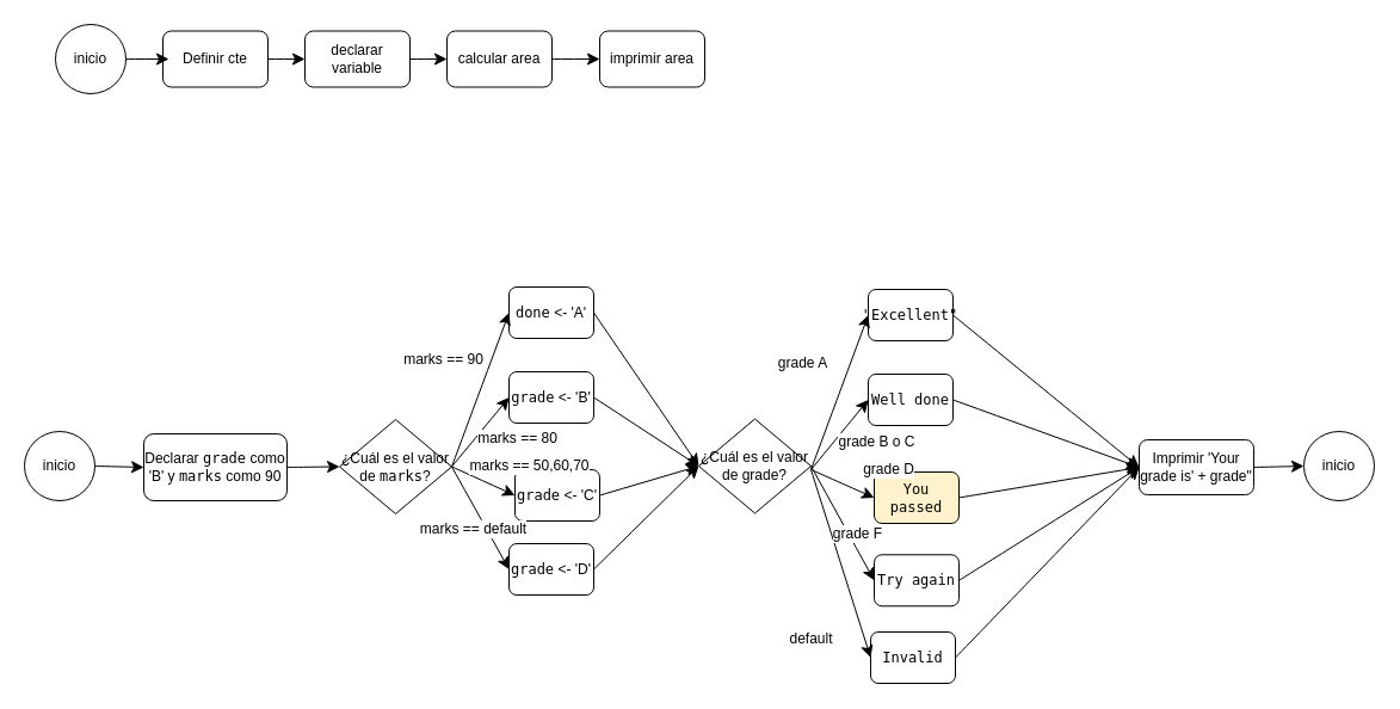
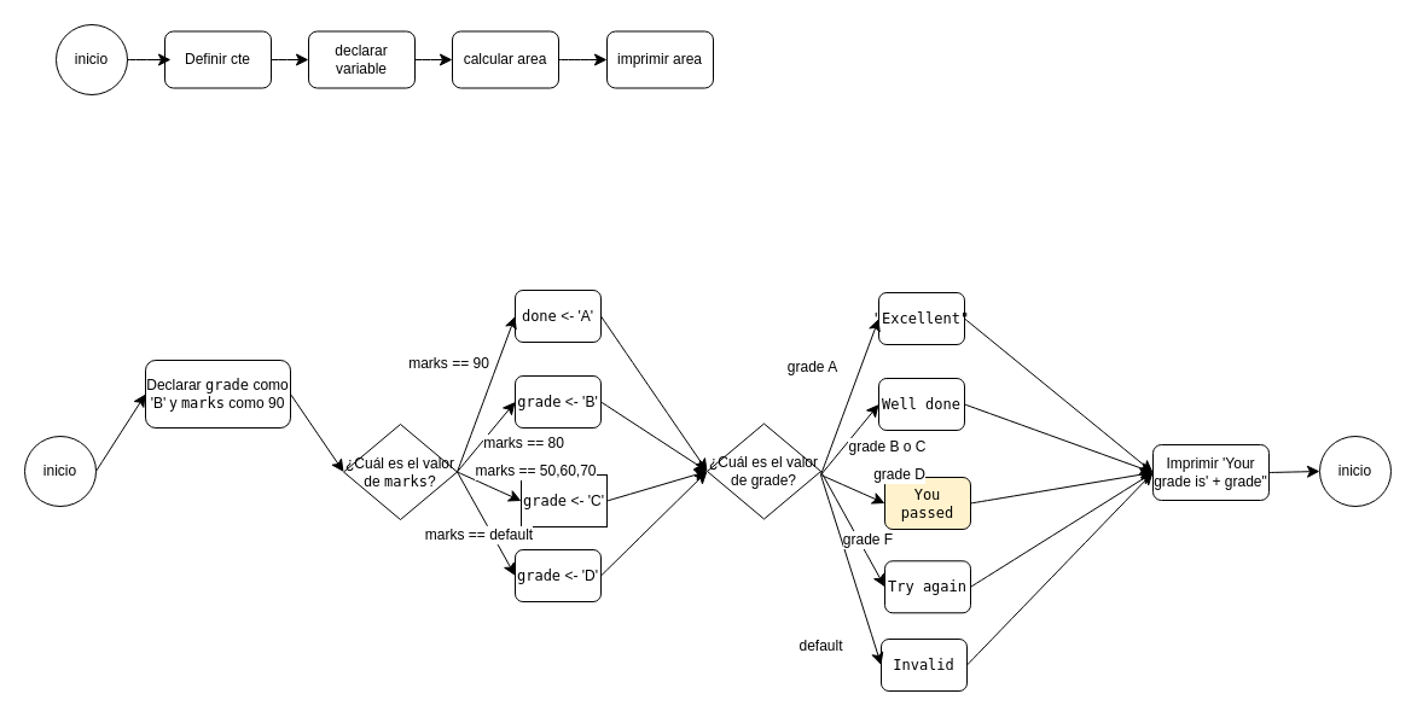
  <mxCell id="0" />
  <mxCell id="1" parent="0" />
  <mxCell id="2" value="inicio" style="ellipse;whiteSpace=wrap;html=1;" vertex="1" parent="1"><mxGeometry x="46" y="20" width="59" height="58" as="geometry" /></mxCell>
  <mxCell id="3" value="&lt;div&gt;Definir cte&lt;/div&gt;" style="rounded=1;whiteSpace=wrap;html=1;" vertex="1" parent="1"><mxGeometry x="136" y="25.5" width="88" height="47" as="geometry" /></mxCell>
  <mxCell id="4" value="declarar variable" style="rounded=1;whiteSpace=wrap;html=1;" vertex="1" parent="1"><mxGeometry x="255" y="25.5" width="88" height="47" as="geometry" /></mxCell>
  <mxCell id="5" value="calcular area" style="rounded=1;whiteSpace=wrap;html=1;" vertex="1" parent="1"><mxGeometry x="374" y="25.5" width="88" height="47" as="geometry" /></mxCell>
  <mxCell id="6" value="&lt;div&gt;imprimir area&lt;/div&gt;" style="rounded=1;whiteSpace=wrap;html=1;" vertex="1" parent="1"><mxGeometry x="502" y="25.5" width="88" height="47" as="geometry" /></mxCell>
  <mxCell id="7" value="" style="endArrow=classic;html=1;rounded=0;fontSize=12;startSize=8;endSize=8;curved=1;exitX=1;exitY=0.5;exitDx=0;exitDy=0;" edge="1" parent="1" source="2"><mxGeometry width="50" height="50" relative="1" as="geometry"><mxPoint x="360" y="104" as="sourcePoint" /><mxPoint x="141" y="49" as="targetPoint" /></mxGeometry></mxCell>
  <mxCell id="8" value="" style="endArrow=classic;html=1;rounded=0;fontSize=12;startSize=8;endSize=8;curved=1;exitX=1;exitY=0.5;exitDx=0;exitDy=0;entryX=0;entryY=0.5;entryDx=0;entryDy=0;" edge="1" parent="1" source="3" target="4"><mxGeometry width="50" height="50" relative="1" as="geometry"><mxPoint x="360" y="104" as="sourcePoint" /><mxPoint x="410" y="54" as="targetPoint" /></mxGeometry></mxCell>
  <mxCell id="9" value="" style="endArrow=classic;html=1;rounded=0;fontSize=12;startSize=8;endSize=8;curved=1;exitX=1;exitY=0.5;exitDx=0;exitDy=0;" edge="1" parent="1" source="4"><mxGeometry width="50" height="50" relative="1" as="geometry"><mxPoint x="360" y="104" as="sourcePoint" /><mxPoint x="374" y="49" as="targetPoint" /></mxGeometry></mxCell>
  <mxCell id="10" value="" style="endArrow=classic;html=1;rounded=0;fontSize=12;startSize=8;endSize=8;curved=1;entryX=0;entryY=0.5;entryDx=0;entryDy=0;exitX=1;exitY=0.5;exitDx=0;exitDy=0;" edge="1" parent="1" source="5" target="6"><mxGeometry width="50" height="50" relative="1" as="geometry"><mxPoint x="360" y="104" as="sourcePoint" /><mxPoint x="410" y="54" as="targetPoint" /></mxGeometry></mxCell>
  <mxCell id="11" value="inicio" style="ellipse;whiteSpace=wrap;html=1;" vertex="1" parent="1"><mxGeometry x="20" y="361" width="59" height="58" as="geometry" /></mxCell>
- <mxCell id="12" value="Declarar &lt;code&gt;grade&lt;/code&gt; como 'B' y &lt;code&gt;marks&lt;/code&gt; como 90" style="rounded=1;whiteSpace=wrap;html=1;" vertex="1" parent="1"><mxGeometry x="120" y="363" width="120" height="56" as="geometry" /></mxCell>
+ <mxCell id="12" value="Declarar &lt;code&gt;grade&lt;/code&gt; como 'B' y &lt;code&gt;marks&lt;/code&gt; como 90" style="rounded=1;whiteSpace=wrap;html=1;" vertex="1" parent="1"><mxGeometry x="120" y="298" width="120" height="56" as="geometry" /></mxCell>
  <mxCell id="13" value="" style="endArrow=classic;html=1;rounded=0;fontSize=12;startSize=8;endSize=8;curved=1;exitX=1;exitY=0.5;exitDx=0;exitDy=0;entryX=0;entryY=0.5;entryDx=0;entryDy=0;" edge="1" parent="1" source="11" target="12"><mxGeometry width="50" height="50" relative="1" as="geometry"><mxPoint x="360" y="374" as="sourcePoint" /><mxPoint x="410" y="324" as="targetPoint" /></mxGeometry></mxCell>
  <mxCell id="14" value="¿Cuál es el valor de &lt;code&gt;marks&lt;/code&gt;?" style="rhombus;whiteSpace=wrap;html=1;" vertex="1" parent="1"><mxGeometry x="284" y="351" width="94" height="79" as="geometry" /></mxCell>
  <mxCell id="15" value="" style="endArrow=classic;html=1;rounded=0;fontSize=12;startSize=8;endSize=8;curved=1;exitX=1;exitY=0.5;exitDx=0;exitDy=0;entryX=0;entryY=0.5;entryDx=0;entryDy=0;" edge="1" parent="1" source="12" target="14"><mxGeometry width="50" height="50" relative="1" as="geometry"><mxPoint x="360" y="374" as="sourcePoint" /><mxPoint x="410" y="324" as="targetPoint" /></mxGeometry></mxCell>
  <mxCell id="16" value="&lt;code&gt;grade&lt;/code&gt; &amp;lt;- 'D'" style="rounded=1;whiteSpace=wrap;html=1;" vertex="1" parent="1"><mxGeometry x="426" y="455" width="71" height="43" as="geometry" /></mxCell>
- <mxCell id="17" value="&lt;code&gt;grade&lt;/code&gt; &amp;lt;- 'C'" style="rounded=1;whiteSpace=wrap;html=1;" vertex="1" parent="1"><mxGeometry x="431" y="393" width="71" height="43" as="geometry" /></mxCell>
+ <mxCell id="17" value="&lt;code&gt;grade&lt;/code&gt; &amp;lt;- 'C'" style="whiteSpace=wrap;html=1;rounded=0;" vertex="1" parent="1"><mxGeometry x="431" y="393" width="71" height="43" as="geometry" /></mxCell>
  <mxCell id="18" value="&lt;code&gt;grade&lt;/code&gt; &amp;lt;- 'B'" style="rounded=1;whiteSpace=wrap;html=1;" vertex="1" parent="1"><mxGeometry x="426" y="311" width="71" height="43" as="geometry" /></mxCell>
  <mxCell id="19" value="&lt;code&gt;done&lt;/code&gt; &amp;lt;- 'A'" style="rounded=1;whiteSpace=wrap;html=1;" vertex="1" parent="1"><mxGeometry x="426" y="240" width="71" height="43" as="geometry" /></mxCell>
  <mxCell id="20" value="¿Cuál es el valor de grade?" style="rhombus;whiteSpace=wrap;html=1;" vertex="1" parent="1"><mxGeometry x="585" y="350.5" width="94" height="79" as="geometry" /></mxCell>
  <mxCell id="21" value="" style="endArrow=classic;html=1;rounded=0;fontSize=12;startSize=8;endSize=8;curved=1;entryX=0;entryY=0.5;entryDx=0;entryDy=0;exitX=1;exitY=0.5;exitDx=0;exitDy=0;" edge="1" parent="1" source="14" target="19"><mxGeometry width="50" height="50" relative="1" as="geometry"><mxPoint x="368" y="374" as="sourcePoint" /><mxPoint x="418" y="324" as="targetPoint" /></mxGeometry></mxCell>
  <mxCell id="22" value="marks == 90" style="edgeLabel;html=1;align=center;verticalAlign=middle;resizable=0;points=[];fontSize=12;" vertex="1" connectable="0" parent="21"><mxGeometry x="-0.088" y="2" relative="1" as="geometry"><mxPoint x="-28" y="-30" as="offset" /></mxGeometry></mxCell>
  <mxCell id="23" value="" style="endArrow=classic;html=1;rounded=0;fontSize=12;startSize=8;endSize=8;curved=1;entryX=0;entryY=0.5;entryDx=0;entryDy=0;exitX=1;exitY=0.5;exitDx=0;exitDy=0;" edge="1" parent="1" source="14" target="18"><mxGeometry width="50" height="50" relative="1" as="geometry"><mxPoint x="368" y="374" as="sourcePoint" /><mxPoint x="418" y="324" as="targetPoint" /></mxGeometry></mxCell>
  <mxCell id="24" value="marks == 80" style="edgeLabel;html=1;align=center;verticalAlign=middle;resizable=0;points=[];fontSize=12;" vertex="1" connectable="0" parent="23"><mxGeometry x="-0.048" relative="1" as="geometry"><mxPoint x="32" y="4" as="offset" /></mxGeometry></mxCell>
  <mxCell id="25" value="" style="endArrow=classic;html=1;rounded=0;fontSize=12;startSize=8;endSize=8;curved=1;entryX=0;entryY=0.5;entryDx=0;entryDy=0;exitX=1;exitY=0.5;exitDx=0;exitDy=0;" edge="1" parent="1" source="14" target="17"><mxGeometry width="50" height="50" relative="1" as="geometry"><mxPoint x="368" y="374" as="sourcePoint" /><mxPoint x="418" y="324" as="targetPoint" /></mxGeometry></mxCell>
  <mxCell id="26" value="marks == 50,60,70" style="edgeLabel;html=1;align=center;verticalAlign=middle;resizable=0;points=[];fontSize=12;" vertex="1" connectable="0" parent="25"><mxGeometry x="-0.141" y="2" relative="1" as="geometry"><mxPoint x="41" y="-9" as="offset" /></mxGeometry></mxCell>
  <mxCell id="27" value="" style="endArrow=classic;html=1;rounded=0;fontSize=12;startSize=8;endSize=8;curved=1;entryX=0;entryY=0.5;entryDx=0;entryDy=0;exitX=1;exitY=0.5;exitDx=0;exitDy=0;" edge="1" parent="1" source="14" target="16"><mxGeometry width="50" height="50" relative="1" as="geometry"><mxPoint x="380" y="394" as="sourcePoint" /><mxPoint x="418" y="324" as="targetPoint" /></mxGeometry></mxCell>
  <mxCell id="28" value="marks == default" style="edgeLabel;html=1;align=center;verticalAlign=middle;resizable=0;points=[];fontSize=12;" vertex="1" connectable="0" parent="27"><mxGeometry x="0.19" y="-1" relative="1" as="geometry"><mxPoint x="-10" as="offset" /></mxGeometry></mxCell>
  <mxCell id="29" value="" style="endArrow=classic;html=1;rounded=0;fontSize=12;startSize=8;endSize=8;curved=1;entryX=0;entryY=0.5;entryDx=0;entryDy=0;exitX=1;exitY=0.5;exitDx=0;exitDy=0;" edge="1" parent="1" source="19" target="20"><mxGeometry width="50" height="50" relative="1" as="geometry"><mxPoint x="368" y="374" as="sourcePoint" /><mxPoint x="418" y="324" as="targetPoint" /></mxGeometry></mxCell>
  <mxCell id="30" value="" style="endArrow=classic;html=1;rounded=0;fontSize=12;startSize=8;endSize=8;curved=1;entryX=0;entryY=0.5;entryDx=0;entryDy=0;exitX=1;exitY=0.5;exitDx=0;exitDy=0;" edge="1" parent="1" source="18" target="20"><mxGeometry width="50" height="50" relative="1" as="geometry"><mxPoint x="368" y="374" as="sourcePoint" /><mxPoint x="418" y="324" as="targetPoint" /></mxGeometry></mxCell>
  <mxCell id="31" value="" style="endArrow=classic;html=1;rounded=0;fontSize=12;startSize=8;endSize=8;curved=1;entryX=0;entryY=0.5;entryDx=0;entryDy=0;exitX=1;exitY=0.5;exitDx=0;exitDy=0;" edge="1" parent="1" source="17" target="20"><mxGeometry width="50" height="50" relative="1" as="geometry"><mxPoint x="368" y="374" as="sourcePoint" /><mxPoint x="418" y="324" as="targetPoint" /></mxGeometry></mxCell>
  <mxCell id="32" value="" style="endArrow=classic;html=1;rounded=0;fontSize=12;startSize=8;endSize=8;curved=1;entryX=0;entryY=0.5;entryDx=0;entryDy=0;exitX=1;exitY=0.5;exitDx=0;exitDy=0;" edge="1" parent="1" source="16" target="20"><mxGeometry width="50" height="50" relative="1" as="geometry"><mxPoint x="368" y="374" as="sourcePoint" /><mxPoint x="418" y="324" as="targetPoint" /></mxGeometry></mxCell>
  <mxCell id="33" value="&lt;code&gt;Invalid&lt;/code&gt;" style="rounded=1;whiteSpace=wrap;html=1;" vertex="1" parent="1"><mxGeometry x="729" y="529" width="71" height="43" as="geometry" /></mxCell>
  <mxCell id="34" value="&lt;code&gt;You passed&lt;br&gt;&lt;/code&gt;" style="rounded=1;whiteSpace=wrap;html=1;fillColor=#fff2cc;" vertex="1" parent="1"><mxGeometry x="732" y="395" width="71" height="43" as="geometry" /></mxCell>
  <mxCell id="35" value="&lt;code&gt;Well done&lt;br&gt;&lt;/code&gt;" style="rounded=1;whiteSpace=wrap;html=1;" vertex="1" parent="1"><mxGeometry x="727" y="313" width="71" height="43" as="geometry" /></mxCell>
  <mxCell id="36" value="&lt;code&gt;&quot;Excellent&quot;&lt;/code&gt;" style="rounded=1;whiteSpace=wrap;html=1;" vertex="1" parent="1"><mxGeometry x="727" y="242" width="71" height="43" as="geometry" /></mxCell>
  <mxCell id="37" value="" style="endArrow=classic;html=1;rounded=0;fontSize=12;startSize=8;endSize=8;curved=1;entryX=0;entryY=0.5;entryDx=0;entryDy=0;exitX=1;exitY=0.5;exitDx=0;exitDy=0;" edge="1" parent="1" target="36"><mxGeometry width="50" height="50" relative="1" as="geometry"><mxPoint x="679" y="393" as="sourcePoint" /><mxPoint x="719" y="326" as="targetPoint" /></mxGeometry></mxCell>
  <mxCell id="38" value="grade A" style="edgeLabel;html=1;align=center;verticalAlign=middle;resizable=0;points=[];fontSize=12;" vertex="1" connectable="0" parent="37"><mxGeometry x="-0.088" y="2" relative="1" as="geometry"><mxPoint x="-28" y="-30" as="offset" /></mxGeometry></mxCell>
  <mxCell id="39" value="" style="endArrow=classic;html=1;rounded=0;fontSize=12;startSize=8;endSize=8;curved=1;entryX=0;entryY=0.5;entryDx=0;entryDy=0;exitX=1;exitY=0.5;exitDx=0;exitDy=0;" edge="1" parent="1" target="35"><mxGeometry width="50" height="50" relative="1" as="geometry"><mxPoint x="679" y="393" as="sourcePoint" /><mxPoint x="719" y="326" as="targetPoint" /></mxGeometry></mxCell>
  <mxCell id="40" value="grade B o C" style="edgeLabel;html=1;align=center;verticalAlign=middle;resizable=0;points=[];fontSize=12;" vertex="1" connectable="0" parent="39"><mxGeometry x="-0.048" relative="1" as="geometry"><mxPoint x="32" y="4" as="offset" /></mxGeometry></mxCell>
  <mxCell id="41" value="" style="endArrow=classic;html=1;rounded=0;fontSize=12;startSize=8;endSize=8;curved=1;entryX=0;entryY=0.5;entryDx=0;entryDy=0;exitX=1;exitY=0.5;exitDx=0;exitDy=0;" edge="1" parent="1" target="34"><mxGeometry width="50" height="50" relative="1" as="geometry"><mxPoint x="679" y="393" as="sourcePoint" /><mxPoint x="719" y="326" as="targetPoint" /></mxGeometry></mxCell>
  <mxCell id="42" value="grade D" style="edgeLabel;html=1;align=center;verticalAlign=middle;resizable=0;points=[];fontSize=12;" vertex="1" connectable="0" parent="41"><mxGeometry x="-0.141" y="2" relative="1" as="geometry"><mxPoint x="41" y="-9" as="offset" /></mxGeometry></mxCell>
  <mxCell id="43" value="" style="endArrow=classic;html=1;rounded=0;fontSize=12;startSize=8;endSize=8;curved=1;entryX=0;entryY=0.5;entryDx=0;entryDy=0;exitX=1;exitY=0.5;exitDx=0;exitDy=0;" edge="1" parent="1" target="33"><mxGeometry width="50" height="50" relative="1" as="geometry"><mxPoint x="679" y="393" as="sourcePoint" /><mxPoint x="719" y="326" as="targetPoint" /></mxGeometry></mxCell>
  <mxCell id="44" value="&lt;div&gt;default&lt;/div&gt;" style="edgeLabel;html=1;align=center;verticalAlign=middle;resizable=0;points=[];fontSize=12;" vertex="1" connectable="0" parent="43"><mxGeometry x="0.19" y="-1" relative="1" as="geometry"><mxPoint x="-29" y="48" as="offset" /></mxGeometry></mxCell>
  <mxCell id="45" value="&lt;code&gt;Try again&lt;br&gt;&lt;/code&gt;" style="rounded=1;whiteSpace=wrap;html=1;" vertex="1" parent="1"><mxGeometry x="732" y="464.29" width="71" height="43" as="geometry" /></mxCell>
  <mxCell id="46" value="" style="endArrow=classic;html=1;rounded=0;fontSize=12;startSize=8;endSize=8;curved=1;entryX=0;entryY=0.5;entryDx=0;entryDy=0;exitX=1;exitY=0.5;exitDx=0;exitDy=0;" edge="1" parent="1" source="20" target="45"><mxGeometry width="50" height="50" relative="1" as="geometry"><mxPoint x="627" y="374" as="sourcePoint" /><mxPoint x="677" y="324" as="targetPoint" /></mxGeometry></mxCell>
  <mxCell id="47" value="grade F" style="edgeLabel;html=1;align=center;verticalAlign=middle;resizable=0;points=[];fontSize=12;" vertex="1" connectable="0" parent="46"><mxGeometry x="0.143" y="-3" relative="1" as="geometry"><mxPoint x="11" as="offset" /></mxGeometry></mxCell>
  <mxCell id="48" value="" style="endArrow=classic;html=1;rounded=0;fontSize=12;startSize=8;endSize=8;curved=1;exitX=1;exitY=0.5;exitDx=0;exitDy=0;entryX=0;entryY=0.5;entryDx=0;entryDy=0;" edge="1" parent="1" source="36" target="53"><mxGeometry width="50" height="50" relative="1" as="geometry"><mxPoint x="840" y="249.29" as="sourcePoint" /><mxPoint x="949" y="319" as="targetPoint" /></mxGeometry></mxCell>
  <mxCell id="49" value="" style="endArrow=classic;html=1;rounded=0;fontSize=12;startSize=8;endSize=8;curved=1;exitX=1;exitY=0.5;exitDx=0;exitDy=0;entryX=0;entryY=0.5;entryDx=0;entryDy=0;" edge="1" parent="1" source="35" target="53"><mxGeometry width="50" height="50" relative="1" as="geometry"><mxPoint x="840" y="320" as="sourcePoint" /><mxPoint x="954" y="339" as="targetPoint" /></mxGeometry></mxCell>
  <mxCell id="50" value="" style="endArrow=classic;html=1;rounded=0;fontSize=12;startSize=8;endSize=8;curved=1;exitX=1;exitY=0.5;exitDx=0;exitDy=0;entryX=0;entryY=0.5;entryDx=0;entryDy=0;" edge="1" parent="1" source="34" target="53"><mxGeometry width="50" height="50" relative="1" as="geometry"><mxPoint x="845" y="402.29" as="sourcePoint" /><mxPoint x="897" y="366" as="targetPoint" /></mxGeometry></mxCell>
  <mxCell id="51" value="" style="endArrow=classic;html=1;rounded=0;fontSize=12;startSize=8;endSize=8;curved=1;exitX=1;exitY=0.5;exitDx=0;exitDy=0;entryX=0;entryY=0.5;entryDx=0;entryDy=0;" edge="1" parent="1" source="45" target="53"><mxGeometry width="50" height="50" relative="1" as="geometry"><mxPoint x="840" y="464.29" as="sourcePoint" /><mxPoint x="909" y="367" as="targetPoint" /></mxGeometry></mxCell>
  <mxCell id="52" value="" style="endArrow=classic;html=1;rounded=0;fontSize=12;startSize=8;endSize=8;curved=1;exitX=1;exitY=0.5;exitDx=0;exitDy=0;entryX=0;entryY=0.5;entryDx=0;entryDy=0;" edge="1" parent="1" source="33" target="53"><mxGeometry width="50" height="50" relative="1" as="geometry"><mxPoint x="627" y="374" as="sourcePoint" /><mxPoint x="914" y="385" as="targetPoint" /></mxGeometry></mxCell>
  <mxCell id="53" value="Imprimir 'Your grade is' + grade&quot;" style="rounded=1;whiteSpace=wrap;html=1;" vertex="1" parent="1"><mxGeometry x="954" y="368" width="96" height="46" as="geometry" /></mxCell>
  <mxCell id="54" value="inicio" style="ellipse;whiteSpace=wrap;html=1;" vertex="1" parent="1"><mxGeometry x="1092" y="361" width="59" height="58" as="geometry" /></mxCell>
  <mxCell id="55" value="" style="endArrow=classic;html=1;rounded=0;fontSize=12;startSize=8;endSize=8;curved=1;entryX=0;entryY=0.5;entryDx=0;entryDy=0;exitX=1;exitY=0.5;exitDx=0;exitDy=0;" edge="1" parent="1" source="53" target="54"><mxGeometry width="50" height="50" relative="1" as="geometry"><mxPoint x="684" y="374" as="sourcePoint" /><mxPoint x="734" y="324" as="targetPoint" /></mxGeometry></mxCell>
